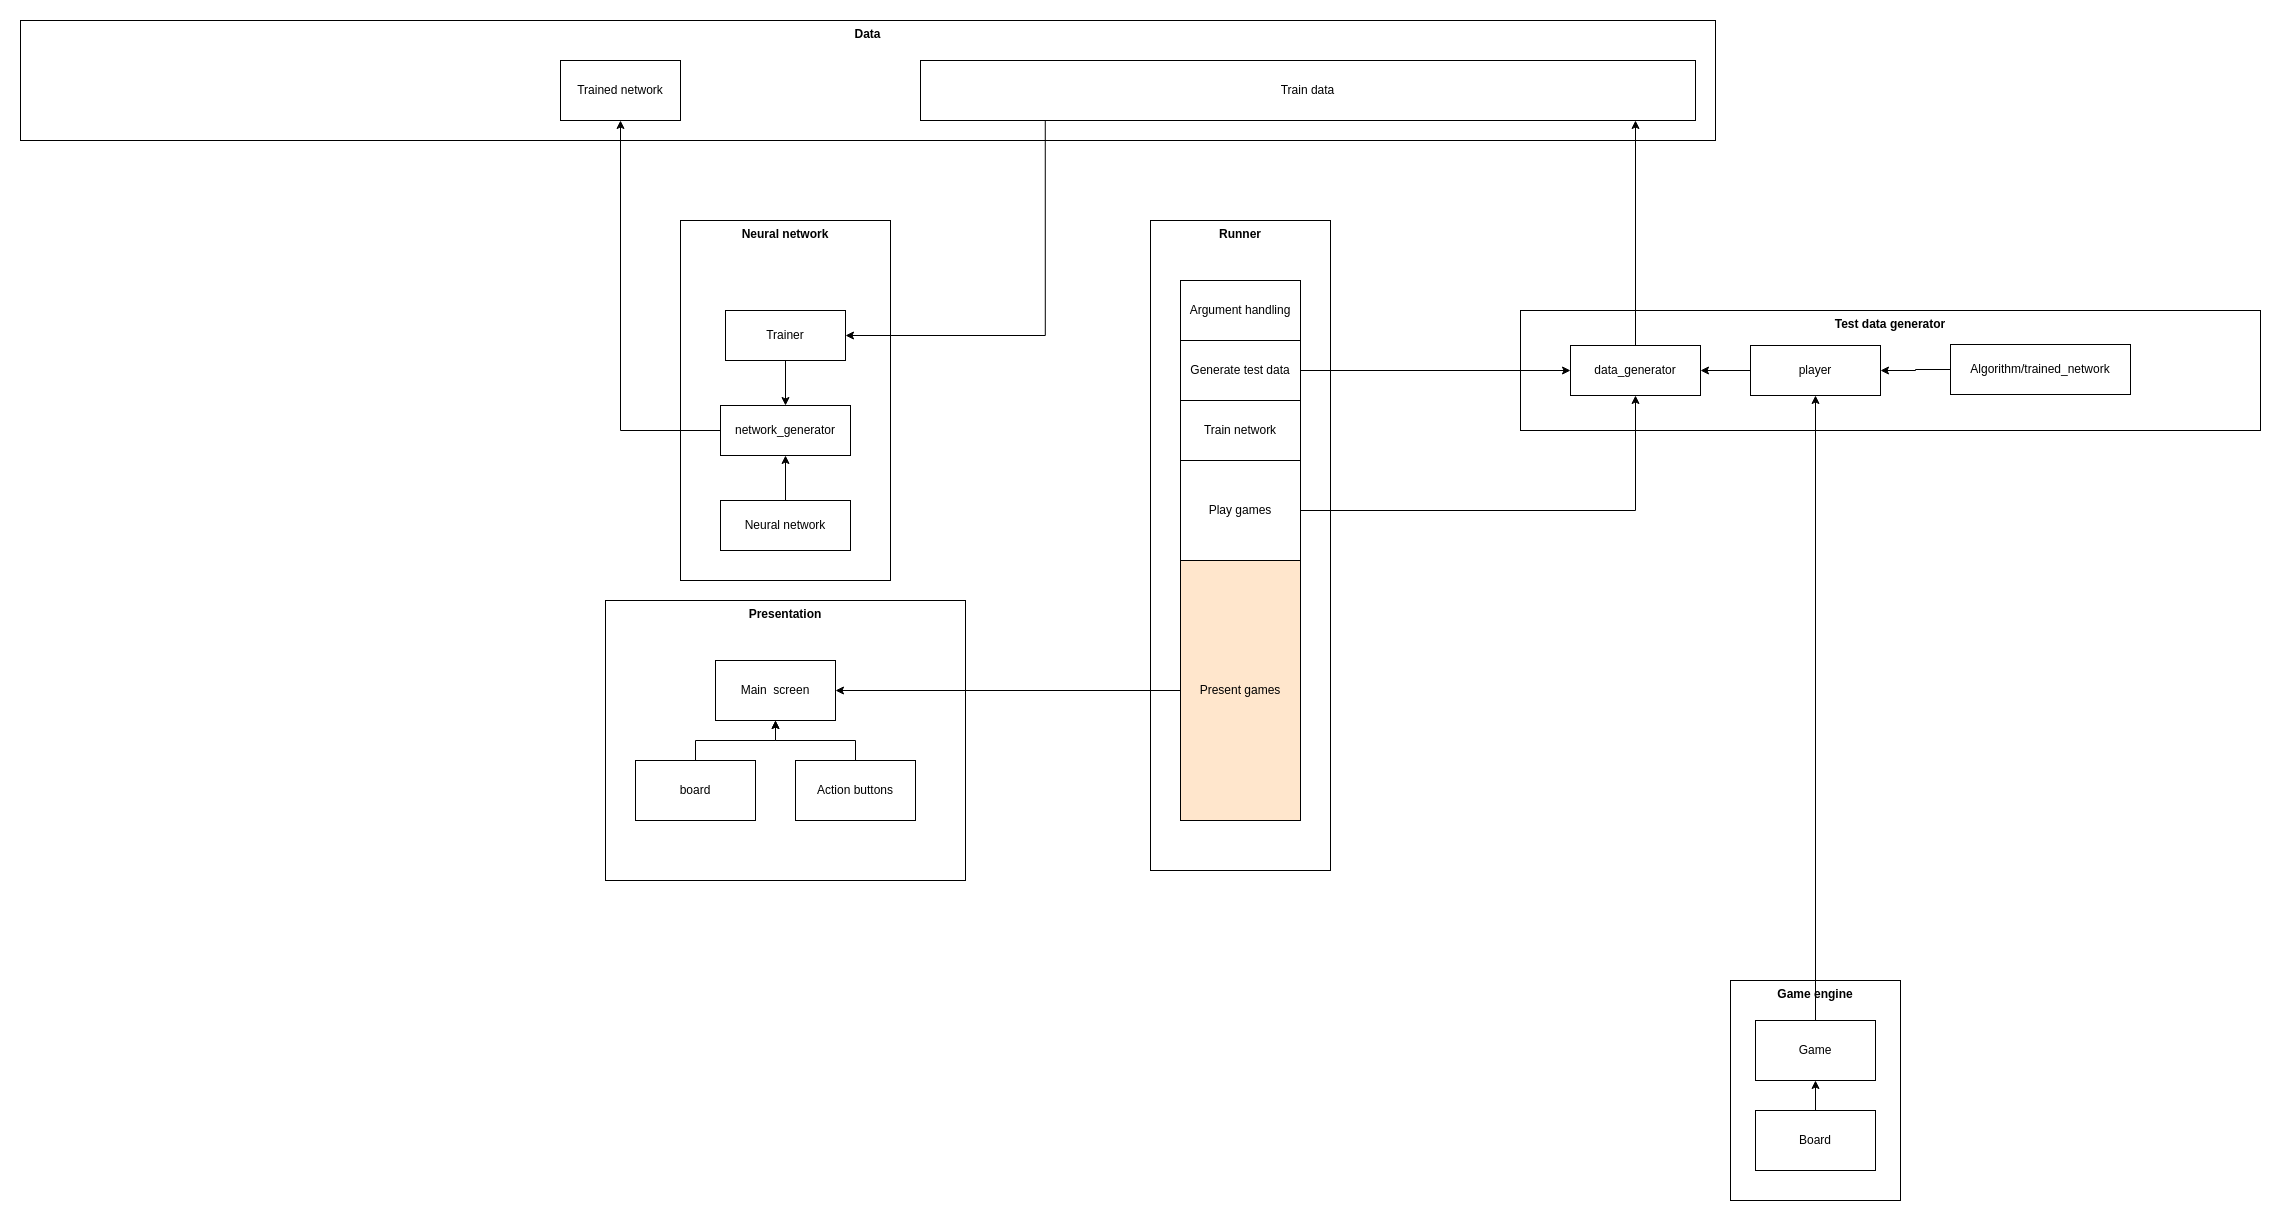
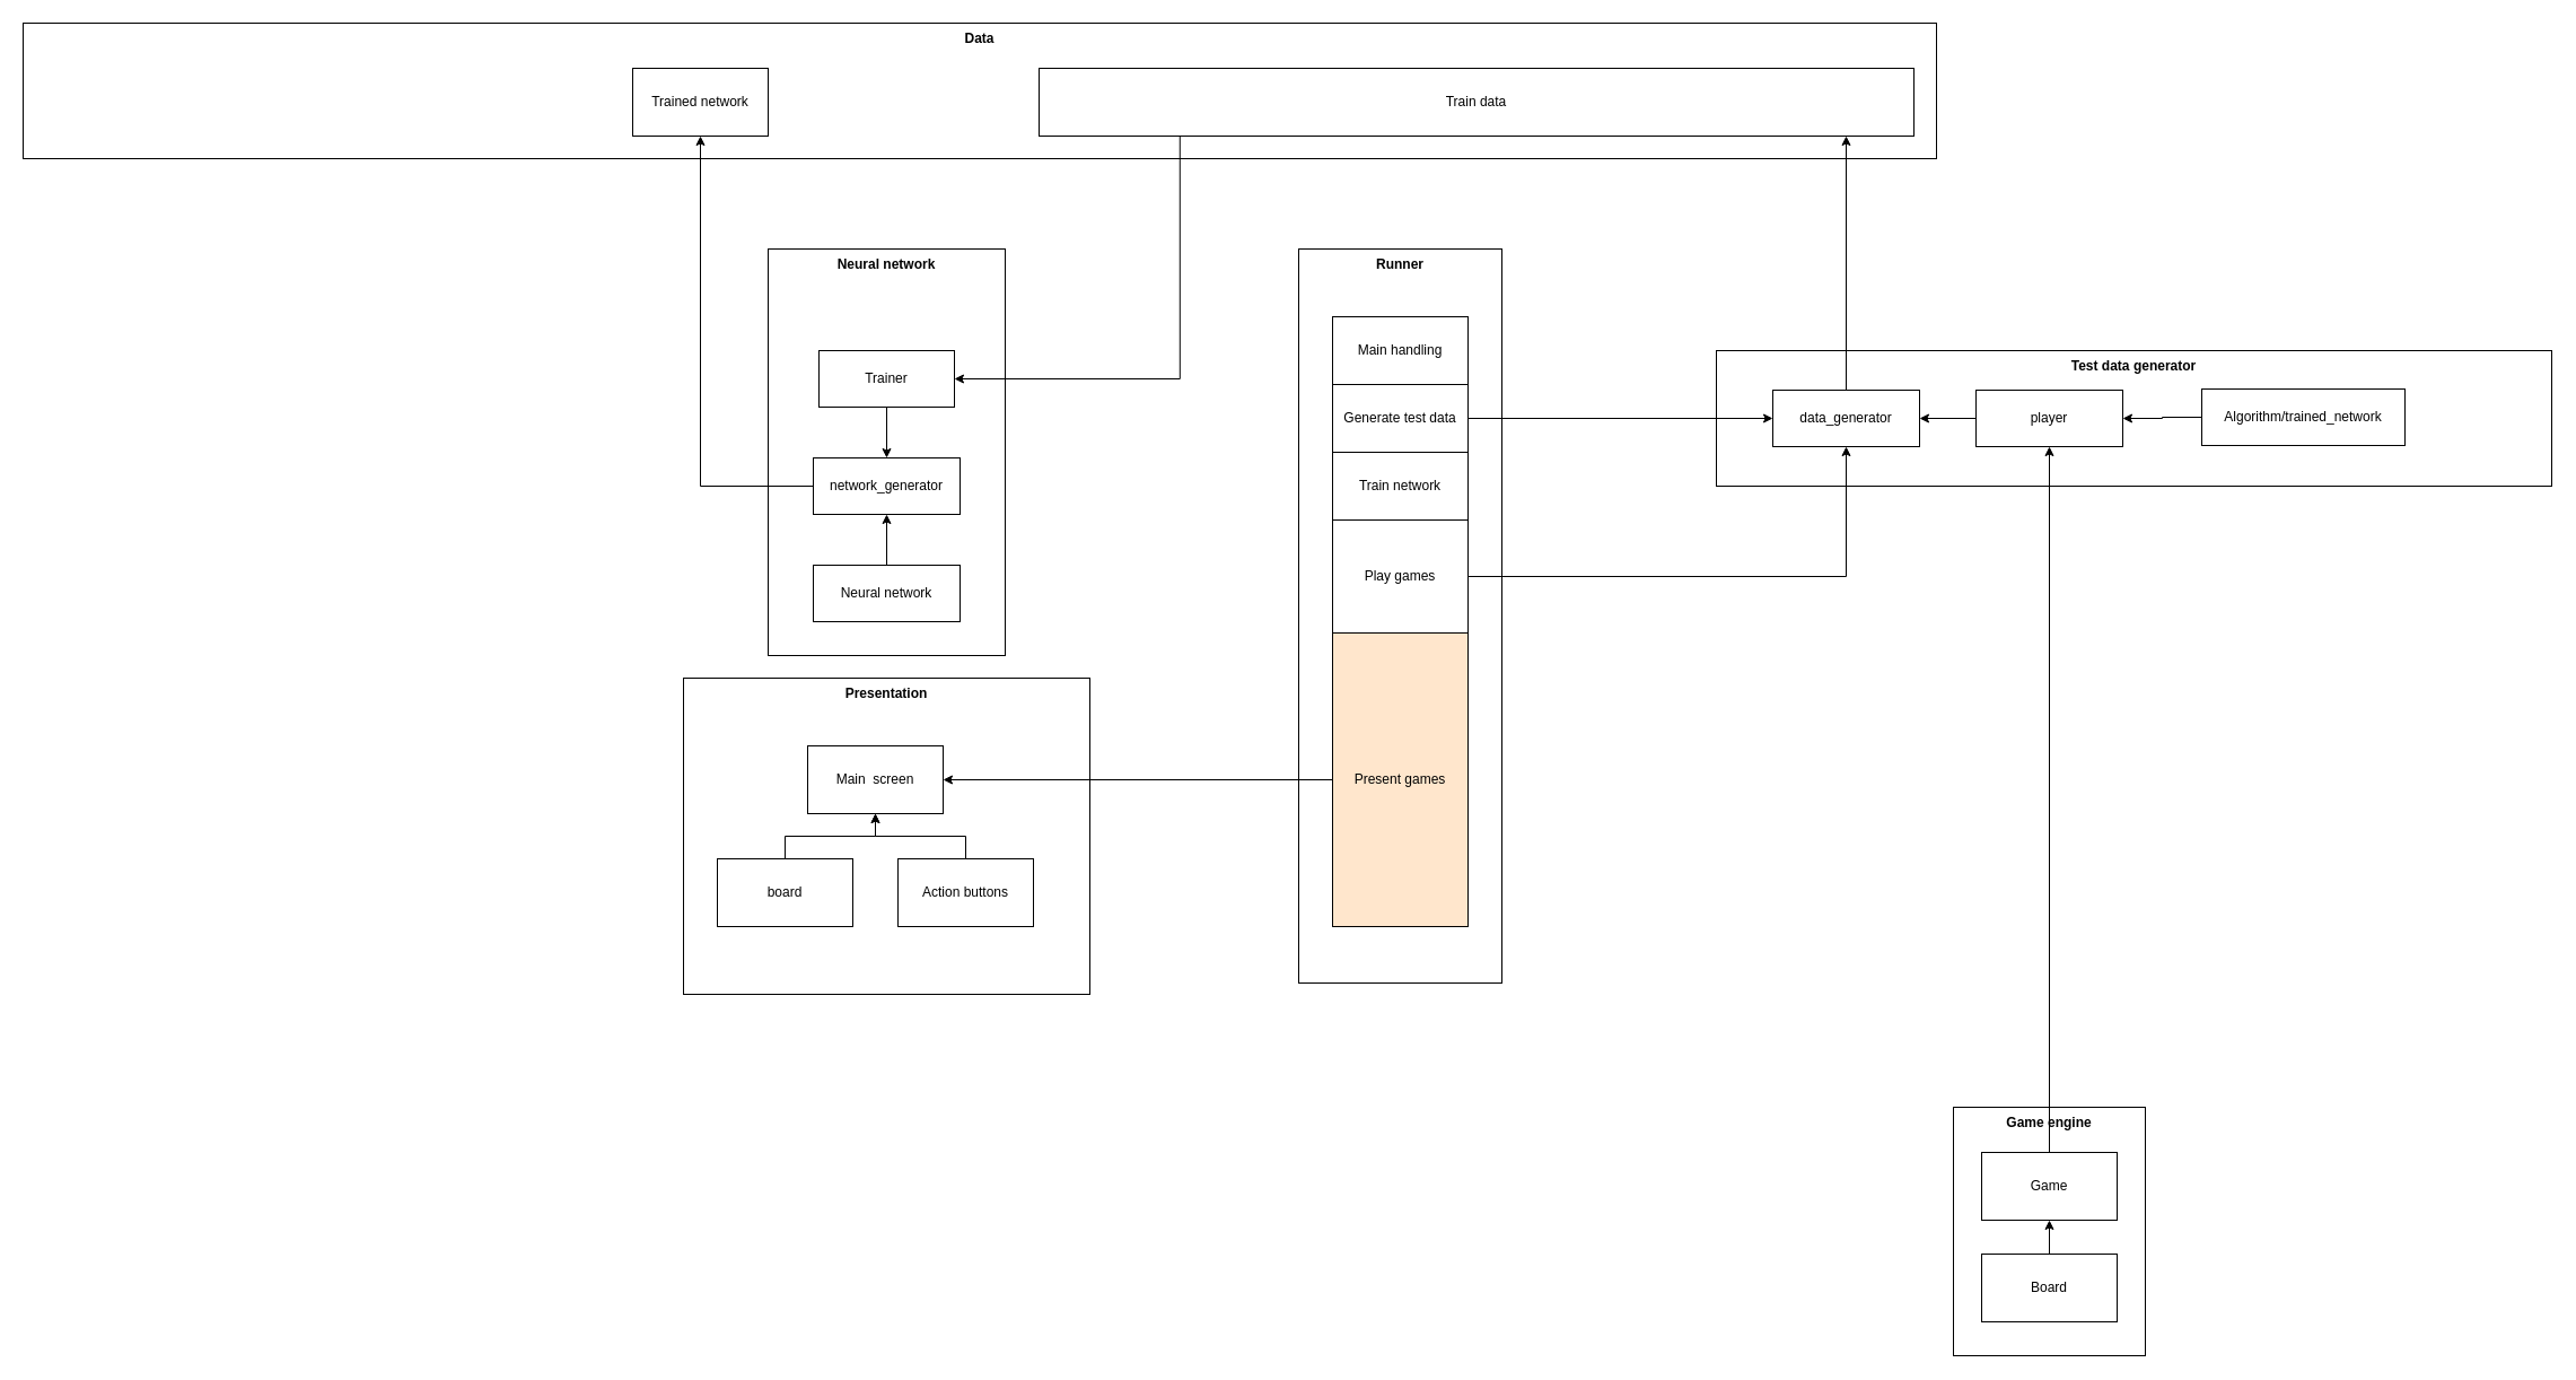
  <mxCell id="0" />
  <mxCell id="1" parent="0" />
  <mxCell id="2" value="Neural network" style="rounded=0;whiteSpace=wrap;html=1;fontStyle=1;verticalAlign=top;" vertex="1" parent="1"><mxGeometry x="680" y="220" width="210" height="360" as="geometry" /></mxCell>
  <mxCell id="3" value="Game engine" style="rounded=0;whiteSpace=wrap;html=1;verticalAlign=top;fontStyle=1" vertex="1" parent="1"><mxGeometry x="1730" y="980" width="170" height="220" as="geometry" /></mxCell>
  <mxCell id="4" value="&lt;b&gt;Data&lt;/b&gt;" style="rounded=0;whiteSpace=wrap;html=1;verticalAlign=top;" parent="1" vertex="1"><mxGeometry x="20" y="20" width="1695" height="120" as="geometry" /></mxCell>
  <mxCell id="5" value="Presentation" style="rounded=0;whiteSpace=wrap;html=1;verticalAlign=top;fontStyle=1" parent="1" vertex="1"><mxGeometry x="605" y="600" width="360" height="280" as="geometry" /></mxCell>
  <mxCell id="6" value="Main&amp;nbsp; screen" style="rounded=0;whiteSpace=wrap;html=1;" parent="1" vertex="1"><mxGeometry x="715" y="660" width="120" height="60" as="geometry" /></mxCell>
  <mxCell id="7" style="edgeStyle=orthogonalEdgeStyle;rounded=0;orthogonalLoop=1;jettySize=auto;html=1;entryX=0.5;entryY=1;entryDx=0;entryDy=0;" parent="1" source="8" target="6" edge="1"><mxGeometry relative="1" as="geometry" /></mxCell>
  <mxCell id="8" value="board" style="rounded=0;whiteSpace=wrap;html=1;" parent="1" vertex="1"><mxGeometry x="635" y="760" width="120" height="60" as="geometry" /></mxCell>
  <mxCell id="9" style="edgeStyle=orthogonalEdgeStyle;rounded=0;orthogonalLoop=1;jettySize=auto;html=1;entryX=0.5;entryY=1;entryDx=0;entryDy=0;" parent="1" source="10" target="6" edge="1"><mxGeometry relative="1" as="geometry" /></mxCell>
  <mxCell id="10" value="Action buttons" style="rounded=0;whiteSpace=wrap;html=1;" parent="1" vertex="1"><mxGeometry x="795" y="760" width="120" height="60" as="geometry" /></mxCell>
  <mxCell id="11" value="&lt;b&gt;Runner&lt;/b&gt;" style="rounded=0;whiteSpace=wrap;html=1;verticalAlign=top;" parent="1" vertex="1"><mxGeometry x="1150" y="220" width="180" height="650" as="geometry" /></mxCell>
- <mxCell id="12" value="Argument handling" style="rounded=0;whiteSpace=wrap;html=1;" parent="1" vertex="1"><mxGeometry x="1180" y="280" width="120" height="60" as="geometry" /></mxCell>
+ <mxCell id="12" value="Main handling" style="rounded=0;whiteSpace=wrap;html=1;" parent="1" vertex="1"><mxGeometry x="1180" y="280" width="120" height="60" as="geometry" /></mxCell>
  <mxCell id="13" value="&lt;b&gt;Test data generator&lt;/b&gt;" style="rounded=0;whiteSpace=wrap;html=1;verticalAlign=top;" parent="1" vertex="1"><mxGeometry x="1520" y="310" width="740" height="120" as="geometry" /></mxCell>
  <mxCell id="14" style="edgeStyle=orthogonalEdgeStyle;rounded=0;orthogonalLoop=1;jettySize=auto;html=1;entryX=0;entryY=0.5;entryDx=0;entryDy=0;" edge="1" parent="1" source="15" target="30"><mxGeometry relative="1" as="geometry" /></mxCell>
  <mxCell id="15" value="Generate test data" style="rounded=0;whiteSpace=wrap;html=1;" parent="1" vertex="1"><mxGeometry x="1180" y="340" width="120" height="60" as="geometry" /></mxCell>
  <mxCell id="16" style="edgeStyle=orthogonalEdgeStyle;rounded=0;orthogonalLoop=1;jettySize=auto;html=1;entryX=0.5;entryY=1;entryDx=0;entryDy=0;" edge="1" parent="1" source="17" target="28"><mxGeometry relative="1" as="geometry" /></mxCell>
  <mxCell id="17" value="Game" style="rounded=0;whiteSpace=wrap;html=1;" parent="1" vertex="1"><mxGeometry x="1755" y="1020" width="120" height="60" as="geometry" /></mxCell>
  <mxCell id="18" style="edgeStyle=orthogonalEdgeStyle;rounded=0;orthogonalLoop=1;jettySize=auto;html=1;entryX=0.5;entryY=1;entryDx=0;entryDy=0;" edge="1" parent="1" source="19" target="17"><mxGeometry relative="1" as="geometry" /></mxCell>
  <mxCell id="19" value="Board" style="rounded=0;whiteSpace=wrap;html=1;" parent="1" vertex="1"><mxGeometry x="1755" y="1110" width="120" height="60" as="geometry" /></mxCell>
  <mxCell id="20" style="edgeStyle=orthogonalEdgeStyle;rounded=0;orthogonalLoop=1;jettySize=auto;html=1;entryX=1;entryY=0.5;entryDx=0;entryDy=0;exitX=0.161;exitY=0.998;exitDx=0;exitDy=0;exitPerimeter=0;" edge="1" parent="1" source="21" target="36"><mxGeometry relative="1" as="geometry" /></mxCell>
  <mxCell id="21" value="Train data" style="rounded=0;whiteSpace=wrap;html=1;" parent="1" vertex="1"><mxGeometry x="920" y="60" width="775" height="60" as="geometry" /></mxCell>
  <mxCell id="22" style="edgeStyle=orthogonalEdgeStyle;rounded=0;orthogonalLoop=1;jettySize=auto;html=1;entryX=1;entryY=0.5;entryDx=0;entryDy=0;" parent="1" source="23" target="6" edge="1"><mxGeometry relative="1" as="geometry" /></mxCell>
  <mxCell id="23" value="Present games" style="rounded=0;whiteSpace=wrap;html=1;fillColor=#ffe6cc;" parent="1" vertex="1"><mxGeometry x="1180" y="560" width="120" height="260" as="geometry" /></mxCell>
  <mxCell id="24" value="Train network" style="rounded=0;whiteSpace=wrap;html=1;" vertex="1" parent="1"><mxGeometry x="1180" y="400" width="120" height="60" as="geometry" /></mxCell>
  <mxCell id="25" style="edgeStyle=orthogonalEdgeStyle;rounded=0;orthogonalLoop=1;jettySize=auto;html=1;entryX=0.5;entryY=1;entryDx=0;entryDy=0;" edge="1" parent="1" source="26" target="30"><mxGeometry relative="1" as="geometry" /></mxCell>
  <mxCell id="26" value="Play games" style="rounded=0;whiteSpace=wrap;html=1;" vertex="1" parent="1"><mxGeometry x="1180" y="460" width="120" height="100" as="geometry" /></mxCell>
  <mxCell id="27" style="edgeStyle=orthogonalEdgeStyle;rounded=0;orthogonalLoop=1;jettySize=auto;html=1;entryX=1;entryY=0.5;entryDx=0;entryDy=0;" edge="1" parent="1" source="28" target="30"><mxGeometry relative="1" as="geometry" /></mxCell>
  <mxCell id="28" value="player" style="rounded=0;whiteSpace=wrap;html=1;" vertex="1" parent="1"><mxGeometry x="1750" y="345" width="130" height="50" as="geometry" /></mxCell>
  <mxCell id="29" style="edgeStyle=orthogonalEdgeStyle;rounded=0;orthogonalLoop=1;jettySize=auto;html=1;" edge="1" parent="1" source="30" target="21"><mxGeometry relative="1" as="geometry"><Array as="points"><mxPoint x="1635" y="110" /></Array></mxGeometry></mxCell>
  <mxCell id="30" value="data_generator" style="rounded=0;whiteSpace=wrap;html=1;" vertex="1" parent="1"><mxGeometry x="1570" y="345" width="130" height="50" as="geometry" /></mxCell>
  <mxCell id="31" style="edgeStyle=orthogonalEdgeStyle;rounded=0;orthogonalLoop=1;jettySize=auto;html=1;entryX=1;entryY=0.5;entryDx=0;entryDy=0;" edge="1" parent="1" source="32" target="28"><mxGeometry relative="1" as="geometry" /></mxCell>
  <mxCell id="32" value="Algorithm/trained_network" style="rounded=0;whiteSpace=wrap;html=1;" vertex="1" parent="1"><mxGeometry x="1950" y="344" width="180" height="50" as="geometry" /></mxCell>
  <mxCell id="33" style="edgeStyle=orthogonalEdgeStyle;rounded=0;orthogonalLoop=1;jettySize=auto;html=1;entryX=0.5;entryY=1;entryDx=0;entryDy=0;" edge="1" parent="1" source="34" target="38"><mxGeometry relative="1" as="geometry" /></mxCell>
  <mxCell id="34" value="Neural network" style="rounded=0;whiteSpace=wrap;html=1;" vertex="1" parent="1"><mxGeometry x="720" y="500" width="130" height="50" as="geometry" /></mxCell>
  <mxCell id="35" style="edgeStyle=orthogonalEdgeStyle;rounded=0;orthogonalLoop=1;jettySize=auto;html=1;entryX=0.5;entryY=0;entryDx=0;entryDy=0;" edge="1" parent="1" source="36" target="38"><mxGeometry relative="1" as="geometry" /></mxCell>
  <mxCell id="36" value="Trainer" style="rounded=0;whiteSpace=wrap;html=1;" vertex="1" parent="1"><mxGeometry x="725" y="310" width="120" height="50" as="geometry" /></mxCell>
  <mxCell id="37" style="edgeStyle=orthogonalEdgeStyle;rounded=0;orthogonalLoop=1;jettySize=auto;html=1;entryX=0.5;entryY=1;entryDx=0;entryDy=0;" edge="1" parent="1" source="38" target="39"><mxGeometry relative="1" as="geometry"><mxPoint x="610" y="290" as="targetPoint" /></mxGeometry></mxCell>
  <mxCell id="38" value="&lt;div&gt;network_generator&lt;/div&gt;" style="rounded=0;whiteSpace=wrap;html=1;" vertex="1" parent="1"><mxGeometry x="720" y="405" width="130" height="50" as="geometry" /></mxCell>
  <mxCell id="39" value="Trained network" style="rounded=0;whiteSpace=wrap;html=1;" vertex="1" parent="1"><mxGeometry x="560" y="60" width="120" height="60" as="geometry" /></mxCell>
